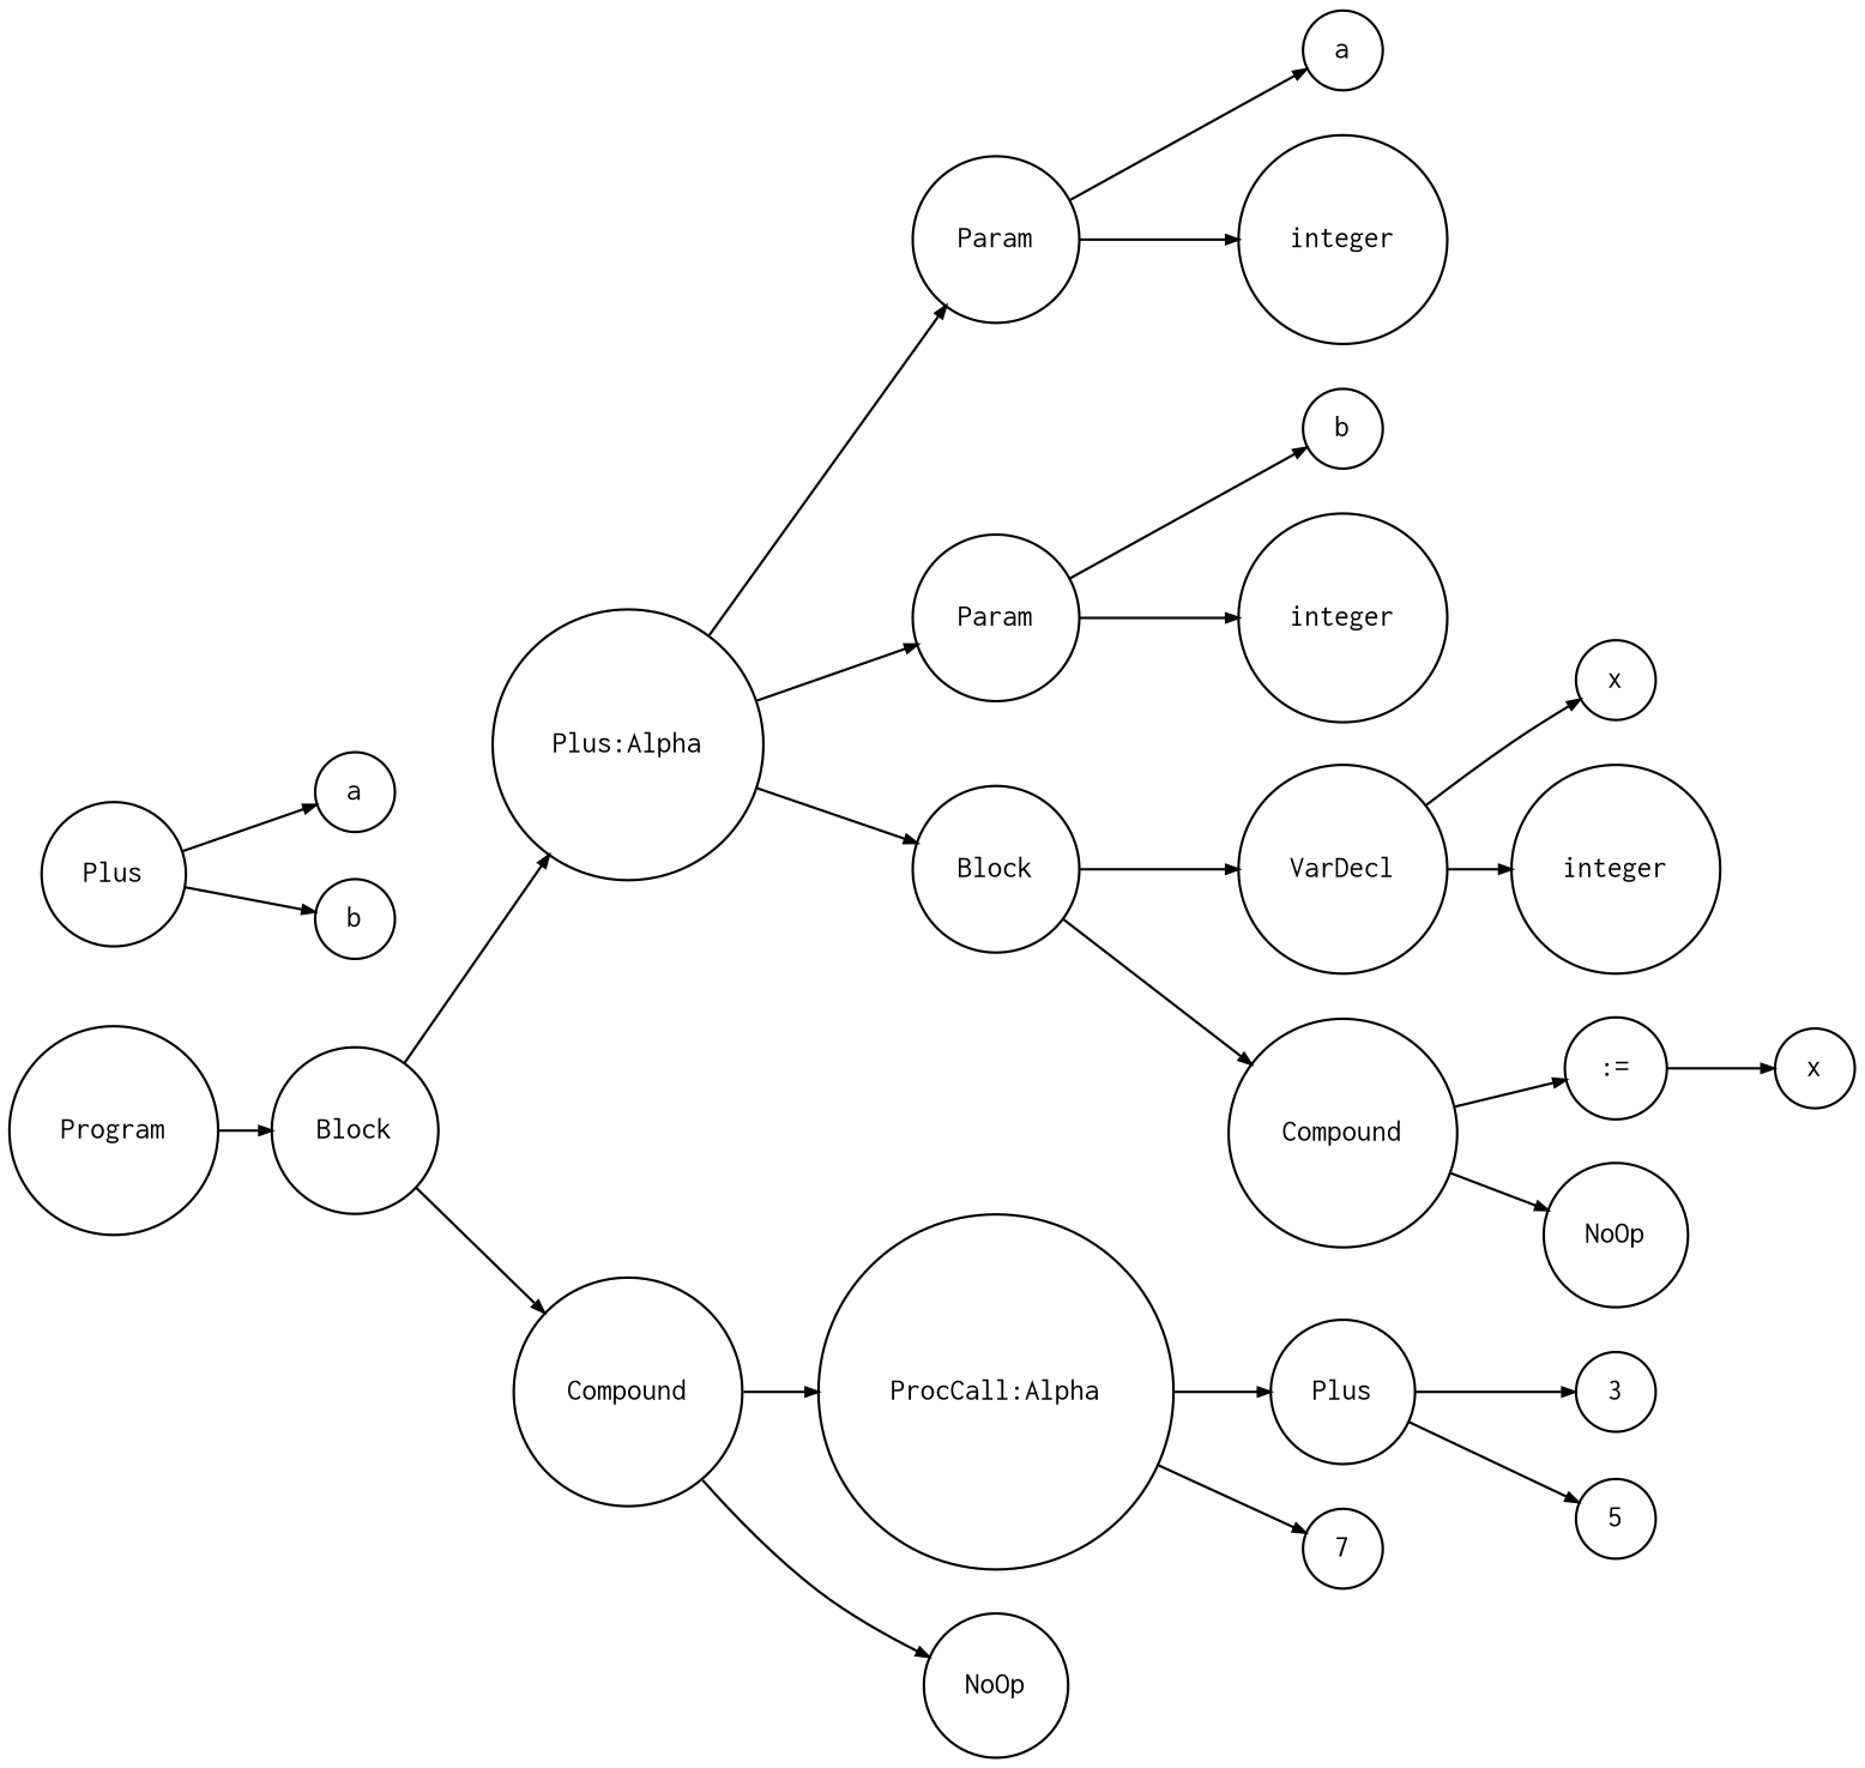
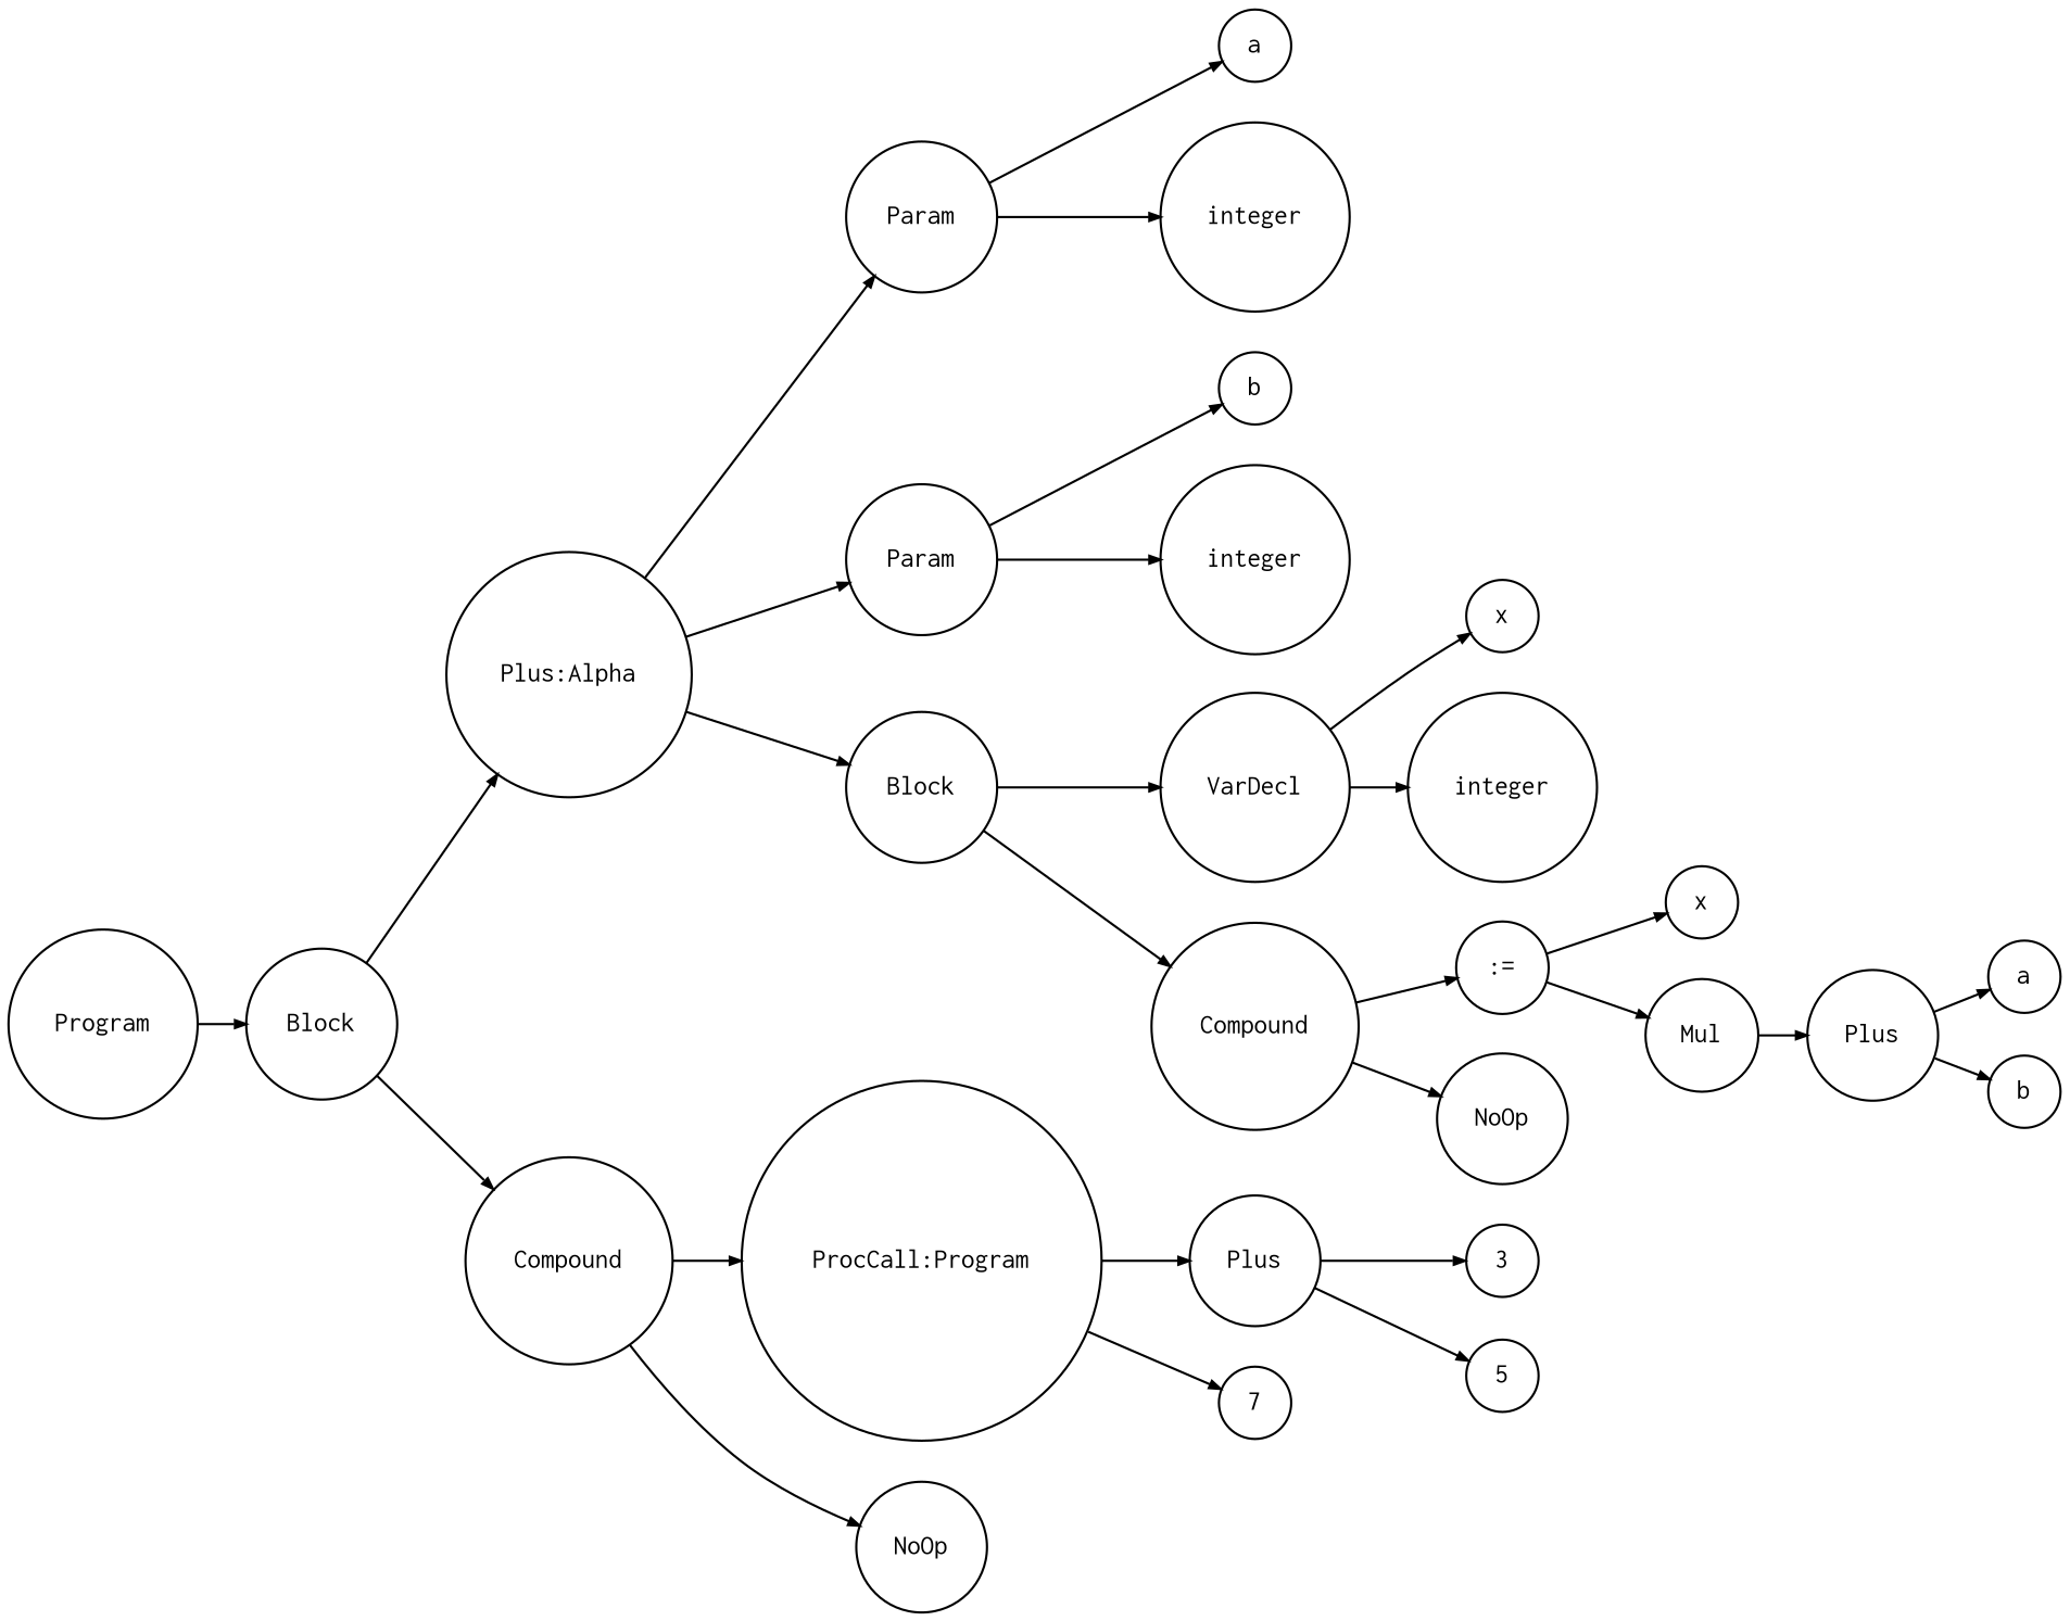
  digraph {
    rankdir=LR
    ranksep=.3
    node [fontname=Courier fontsize=12 shape=circle]
    edge [arrowsize=.5]
    n1 [height=.1 label=Program]
    n2 [height=.1 label=Block]
    n3 [height=.1 label="Plus:Alpha"]
    n4 [height=.1 label=Compound]
    n5 [height=.1 label=Param]
    n6 [height=.1 label=Param]
    n7 [height=.1 label=Block]
-   n8 [height=.1 label="ProcCall:Alpha"]
+   n8 [height=.1 label="ProcCall:Program"]
    n9 [height=.1 label=NoOp]
    n10 [height=.1 label=a]
    n11 [height=.1 label=integer]
    n12 [height=.1 label=b]
    n13 [height=.1 label=integer]
    n14 [height=.1 label=VarDecl]
    n15 [height=.1 label=Compound]
    n16 [height=.1 label=x]
    n17 [height=.1 label=integer]
    n18 [height=.1 label=":="]
    n19 [height=.1 label=NoOp]
    n20 [height=.1 label=x]
+   n21 [height=.1 label=Mul]
    n22 [height=.1 label=Plus]
    n23 [height=.1 label=a]
    n24 [height=.1 label=b]
    n25 [height=.1 label=Plus]
    n26 [height=.1 label=7]
    n27 [height=.1 label=3]
    n28 [height=.1 label=5]
    n1 -> n2
    n2 -> n3
    n2 -> n4
    n3 -> n5
    n3 -> n6
    n3 -> n7
    n4 -> n8
    n4 -> n9
    n5 -> n10
    n5 -> n11
    n6 -> n12
    n6 -> n13
    n7 -> n14
    n7 -> n15
    n8 -> n25
    n8 -> n26
    n14 -> n16
    n14 -> n17
    n15 -> n18
    n15 -> n19
    n18 -> n20
+   n18 -> n21
+   n21 -> n22
    n22 -> n23
    n22 -> n24
    n25 -> n27
    n25 -> n28
  }
